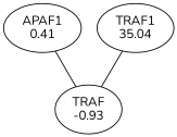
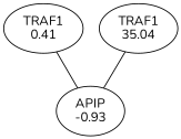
  digraph {
    fontname=Nunito
    node [fontname=Nunito]
    edge [arrowhead=none fontname=Nunito]
-   n1 [label="TRAF\n-0.93"]
-   n2 [label="APAF1\n0.41"]
+   n1 [label="APIP\n-0.93"]
+   n2 [label="TRAF1\n0.41"]
    n3 [label="TRAF1\n35.04"]
    n2 -> n1
    n3 -> n1
  }
